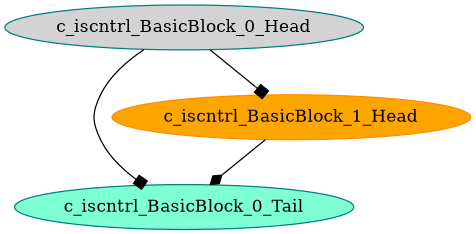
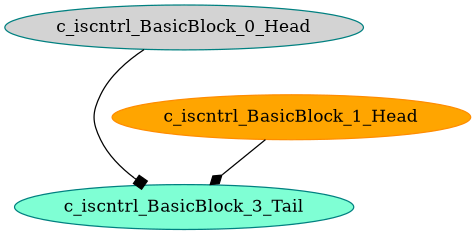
  digraph {
    node [color=teal style=filled]
    edge [arrowhead=box]
    c_iscntrl_BasicBlock_0_Head [fillcolor=lightgrey]
-   c_iscntrl_BasicBlock_3_Tail [fillcolor=aquamarine label=c_iscntrl_BasicBlock_0_Tail]
+   c_iscntrl_BasicBlock_3_Tail [fillcolor=aquamarine]
    n3 [color=darkorange fillcolor=orange label=c_iscntrl_BasicBlock_1_Head]
    c_iscntrl_BasicBlock_0_Head -> c_iscntrl_BasicBlock_3_Tail
-   c_iscntrl_BasicBlock_0_Head -> n3
    n3 -> c_iscntrl_BasicBlock_3_Tail [arrowhead=diamond]
  }
